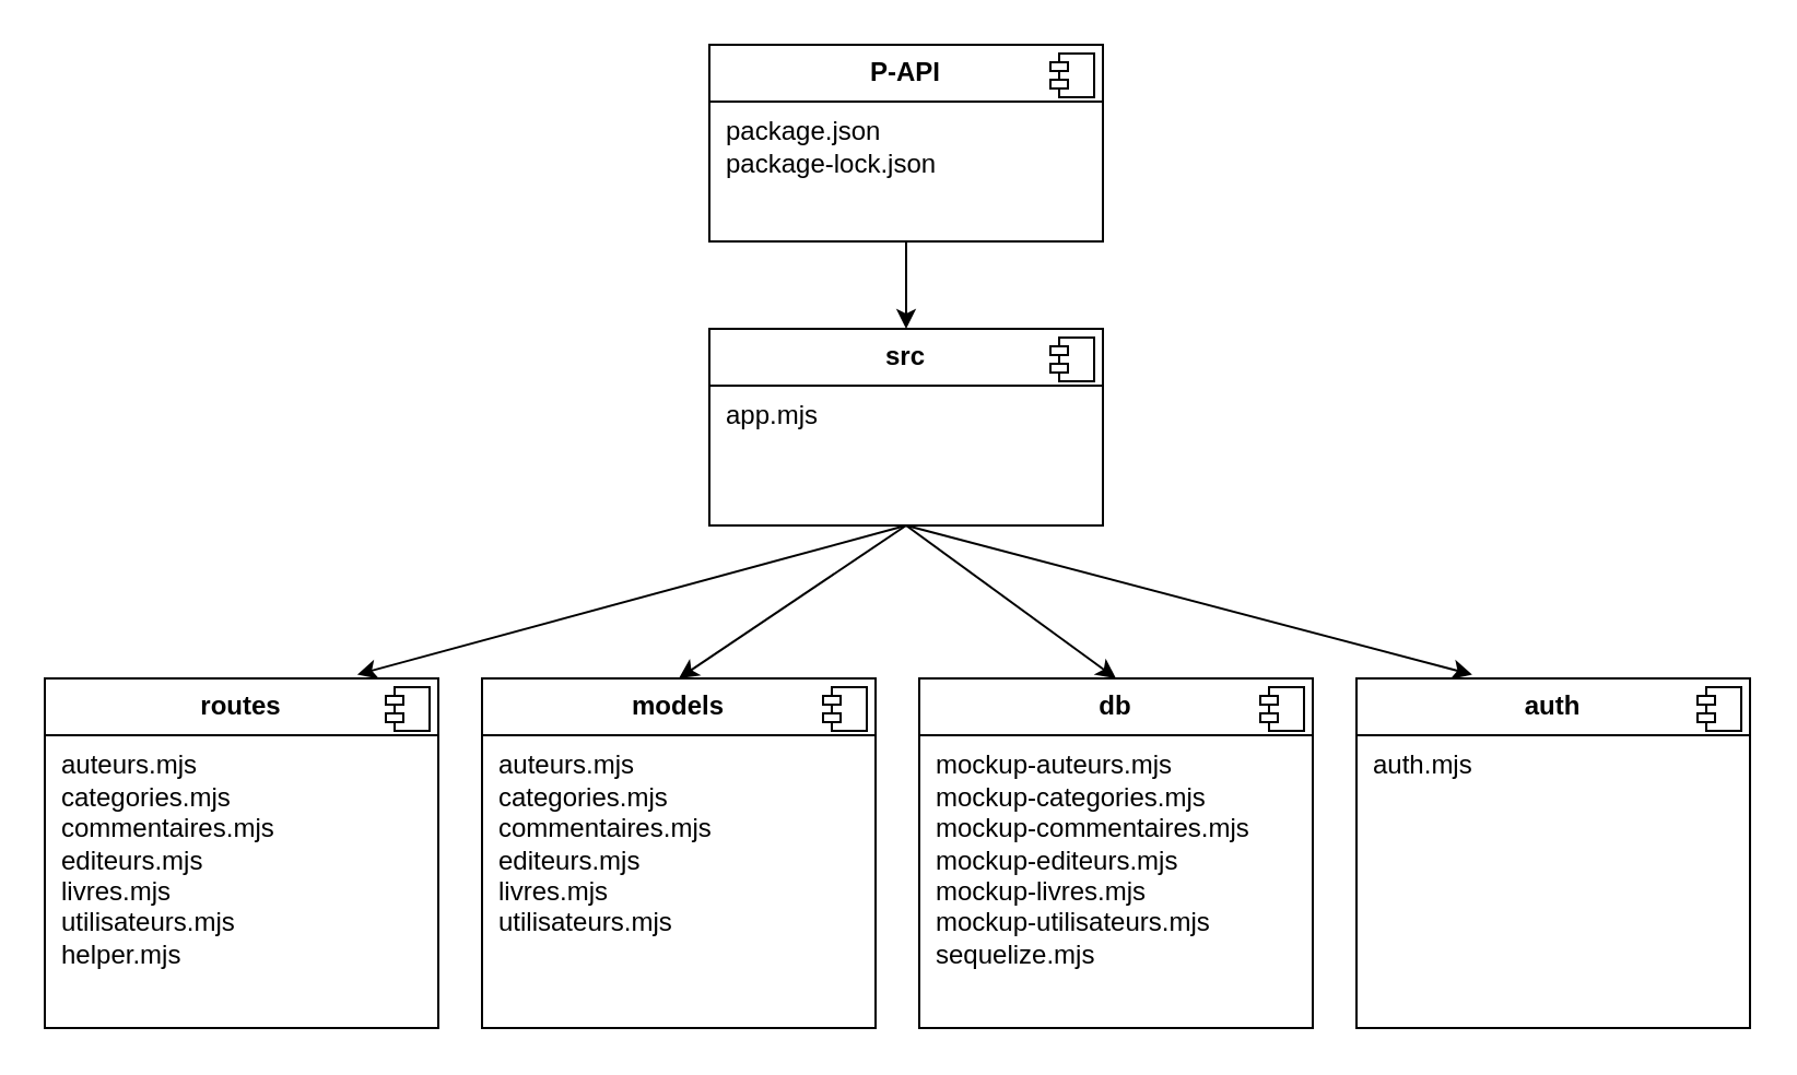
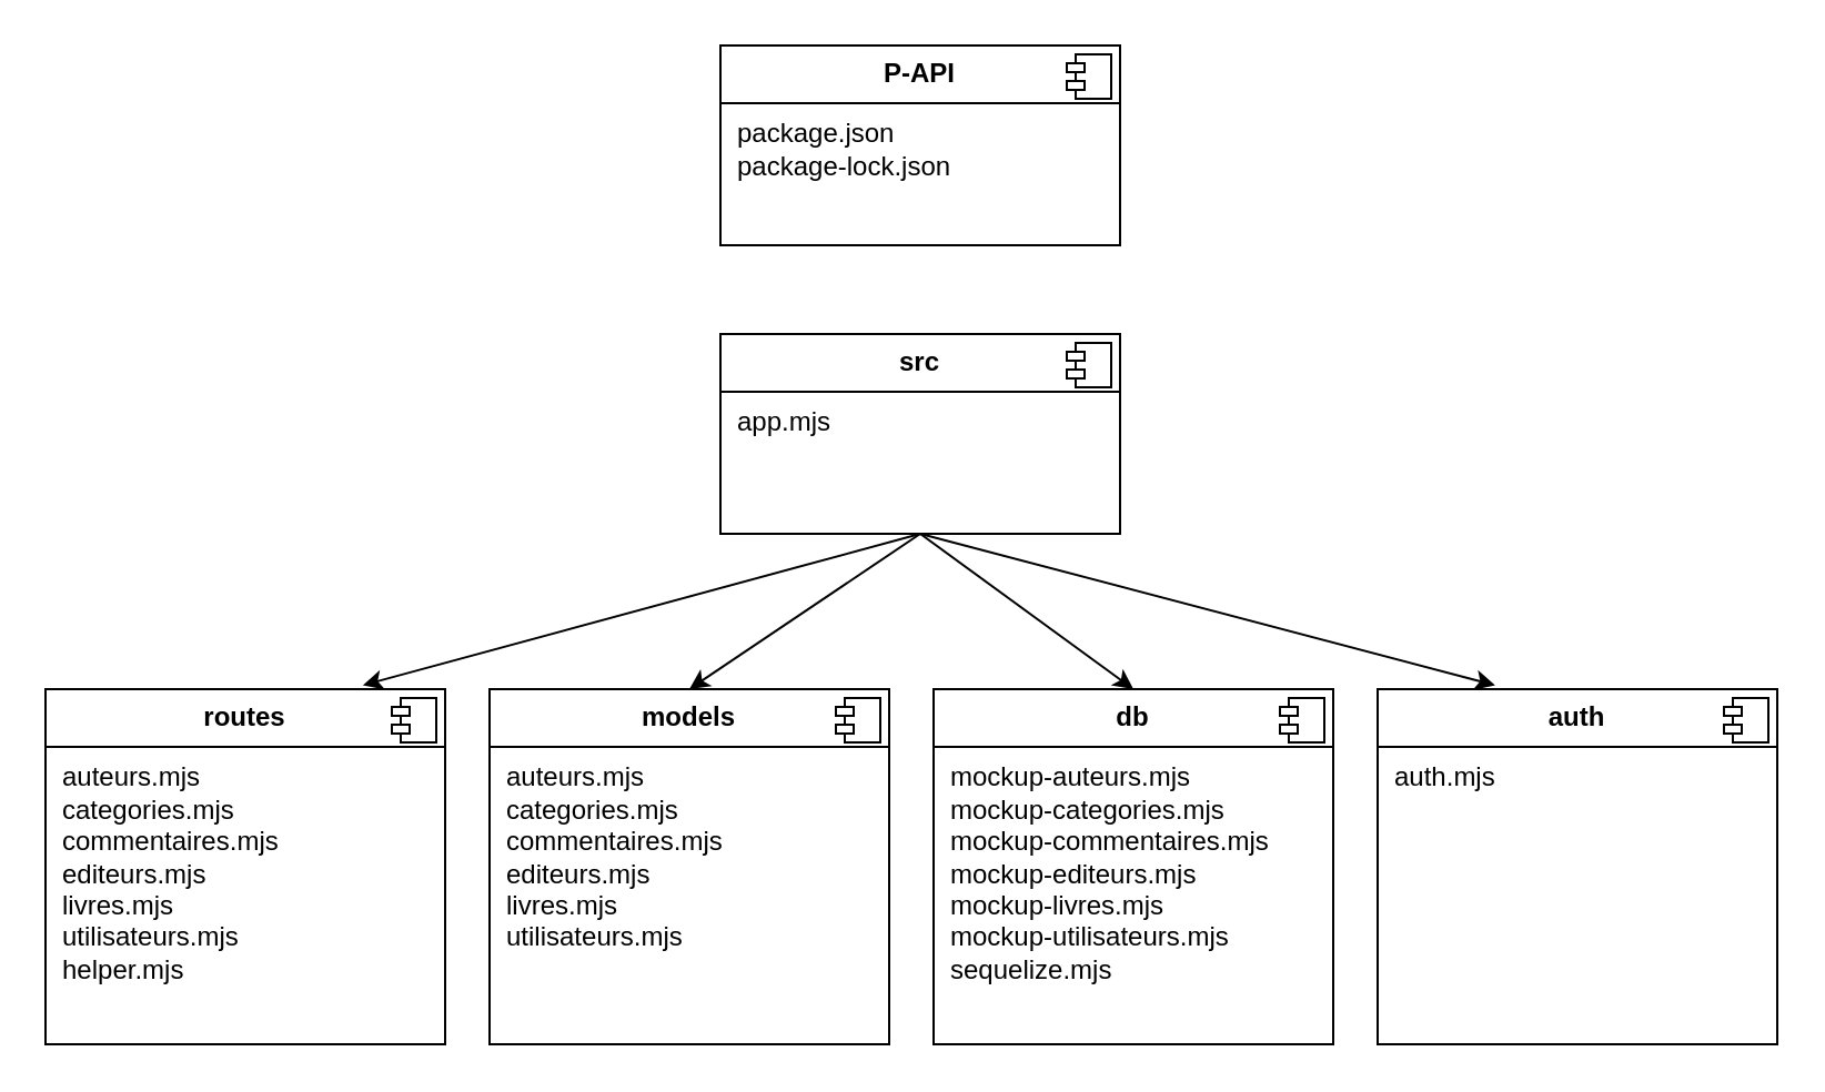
  <mxCell id="0" />
  <mxCell id="1" parent="0" />
- <mxCell id="2" style="edgeStyle=none;rounded=0;orthogonalLoop=1;jettySize=auto;html=1;exitX=0.5;exitY=1;exitDx=0;exitDy=0;" parent="1" source="3" target="13" edge="1"><mxGeometry relative="1" as="geometry" /></mxCell>
  <mxCell id="3" value="&lt;p style=&quot;margin:0px;margin-top:6px;text-align:center;&quot;&gt;&lt;b&gt;P-API&lt;/b&gt;&lt;/p&gt;&lt;hr size=&quot;1&quot; style=&quot;border-style:solid;&quot;&gt;&lt;p style=&quot;margin:0px;margin-left:8px;&quot;&gt;package.json&lt;/p&gt;&lt;p style=&quot;margin:0px;margin-left:8px;&quot;&gt;package-lock.json&lt;/p&gt;" style="align=left;overflow=fill;html=1;dropTarget=0;whiteSpace=wrap;" parent="1" vertex="1"><mxGeometry x="324" y="20" width="180" height="90" as="geometry" /></mxCell>
  <mxCell id="4" value="" style="shape=component;jettyWidth=8;jettyHeight=4;" parent="3" vertex="1"><mxGeometry x="1" width="20" height="20" relative="1" as="geometry"><mxPoint x="-24" y="4" as="offset" /></mxGeometry></mxCell>
  <mxCell id="5" value="&lt;p style=&quot;margin:0px;margin-top:6px;text-align:center;&quot;&gt;&lt;b&gt;auth&lt;/b&gt;&lt;/p&gt;&lt;hr size=&quot;1&quot; style=&quot;border-style:solid;&quot;&gt;&lt;p style=&quot;margin:0px;margin-left:8px;&quot;&gt;auth.mjs&lt;/p&gt;" style="align=left;overflow=fill;html=1;dropTarget=0;whiteSpace=wrap;" parent="1" vertex="1"><mxGeometry x="620" y="310" width="180" height="160" as="geometry" /></mxCell>
  <mxCell id="6" value="" style="shape=component;jettyWidth=8;jettyHeight=4;" parent="5" vertex="1"><mxGeometry x="1" width="20" height="20" relative="1" as="geometry"><mxPoint x="-24" y="4" as="offset" /></mxGeometry></mxCell>
  <mxCell id="7" value="&lt;p style=&quot;margin:0px;margin-top:6px;text-align:center;&quot;&gt;&lt;b&gt;models&lt;/b&gt;&lt;/p&gt;&lt;hr size=&quot;1&quot; style=&quot;border-style:solid;&quot;&gt;&lt;p style=&quot;margin:0px;margin-left:8px;&quot;&gt;auteurs.mjs&lt;/p&gt;&lt;p style=&quot;margin:0px;margin-left:8px;&quot;&gt;categories.mjs&lt;/p&gt;&lt;p style=&quot;margin:0px;margin-left:8px;&quot;&gt;commentaires.mjs&lt;/p&gt;&lt;p style=&quot;margin:0px;margin-left:8px;&quot;&gt;editeurs.mjs&lt;br&gt;livres.mjs&lt;/p&gt;&lt;p style=&quot;margin:0px;margin-left:8px;&quot;&gt;utilisateurs.mjs&lt;/p&gt;" style="align=left;overflow=fill;html=1;dropTarget=0;whiteSpace=wrap;" parent="1" vertex="1"><mxGeometry x="220" y="310" width="180" height="160" as="geometry" /></mxCell>
  <mxCell id="8" value="" style="shape=component;jettyWidth=8;jettyHeight=4;" parent="7" vertex="1"><mxGeometry x="1" width="20" height="20" relative="1" as="geometry"><mxPoint x="-24" y="4" as="offset" /></mxGeometry></mxCell>
  <mxCell id="9" value="&lt;p style=&quot;margin:0px;margin-top:6px;text-align:center;&quot;&gt;&lt;b&gt;routes&lt;/b&gt;&lt;/p&gt;&lt;hr size=&quot;1&quot; style=&quot;border-style:solid;&quot;&gt;&lt;p style=&quot;margin:0px;margin-left:8px;&quot;&gt;auteurs.mjs&lt;/p&gt;&lt;p style=&quot;margin:0px;margin-left:8px;&quot;&gt;categories.mjs&lt;/p&gt;&lt;p style=&quot;margin:0px;margin-left:8px;&quot;&gt;commentaires.mjs&lt;br&gt;editeurs.mjs&lt;/p&gt;&lt;p style=&quot;margin:0px;margin-left:8px;&quot;&gt;&lt;span style=&quot;background-color: initial;&quot;&gt;livres.mjs&lt;/span&gt;&lt;br&gt;&lt;/p&gt;&lt;p style=&quot;margin:0px;margin-left:8px;&quot;&gt;utilisateurs.mjs&lt;/p&gt;&lt;p style=&quot;margin: 0px 0px 0px 8px;&quot;&gt;helper.mjs&lt;/p&gt;&lt;div&gt;&lt;br&gt;&lt;/div&gt;" style="align=left;overflow=fill;html=1;dropTarget=0;whiteSpace=wrap;" parent="1" vertex="1"><mxGeometry x="20" y="310" width="180" height="160" as="geometry" /></mxCell>
  <mxCell id="10" value="" style="shape=component;jettyWidth=8;jettyHeight=4;" parent="9" vertex="1"><mxGeometry x="1" width="20" height="20" relative="1" as="geometry"><mxPoint x="-24" y="4" as="offset" /></mxGeometry></mxCell>
  <mxCell id="11" style="edgeStyle=none;rounded=0;orthogonalLoop=1;jettySize=auto;html=1;exitX=0.5;exitY=1;exitDx=0;exitDy=0;entryX=0.5;entryY=0;entryDx=0;entryDy=0;" parent="1" source="13" target="7" edge="1"><mxGeometry relative="1" as="geometry" /></mxCell>
  <mxCell id="12" style="edgeStyle=none;rounded=0;orthogonalLoop=1;jettySize=auto;html=1;exitX=0.5;exitY=1;exitDx=0;exitDy=0;entryX=0.5;entryY=0;entryDx=0;entryDy=0;" parent="1" source="13" target="15" edge="1"><mxGeometry relative="1" as="geometry" /></mxCell>
  <mxCell id="13" value="&lt;p style=&quot;margin:0px;margin-top:6px;text-align:center;&quot;&gt;&lt;b&gt;src&lt;/b&gt;&lt;/p&gt;&lt;hr size=&quot;1&quot; style=&quot;border-style:solid;&quot;&gt;&lt;p style=&quot;margin:0px;margin-left:8px;&quot;&gt;app.mjs&lt;br&gt;&lt;/p&gt;" style="align=left;overflow=fill;html=1;dropTarget=0;whiteSpace=wrap;" parent="1" vertex="1"><mxGeometry x="324" y="150" width="180" height="90" as="geometry" /></mxCell>
  <mxCell id="14" value="" style="shape=component;jettyWidth=8;jettyHeight=4;" parent="13" vertex="1"><mxGeometry x="1" width="20" height="20" relative="1" as="geometry"><mxPoint x="-24" y="4" as="offset" /></mxGeometry></mxCell>
  <mxCell id="15" value="&lt;p style=&quot;margin:0px;margin-top:6px;text-align:center;&quot;&gt;&lt;b&gt;db&lt;/b&gt;&lt;/p&gt;&lt;hr size=&quot;1&quot; style=&quot;border-style:solid;&quot;&gt;&lt;p style=&quot;margin:0px;margin-left:8px;&quot;&gt;mockup-auteurs.mjs&lt;/p&gt;&lt;p style=&quot;margin:0px;margin-left:8px;&quot;&gt;mockup-categories.mjs&lt;/p&gt;&lt;p style=&quot;margin:0px;margin-left:8px;&quot;&gt;mockup-commentaires.mjs&lt;/p&gt;&lt;p style=&quot;margin:0px;margin-left:8px;&quot;&gt;mockup-editeurs.mjs&lt;/p&gt;&lt;p style=&quot;margin:0px;margin-left:8px;&quot;&gt;mockup-livres.mjs&lt;/p&gt;&lt;p style=&quot;margin:0px;margin-left:8px;&quot;&gt;mockup-utilisateurs.mjs&lt;/p&gt;&lt;p style=&quot;margin:0px;margin-left:8px;&quot;&gt;sequelize.mjs&lt;/p&gt;" style="align=left;overflow=fill;html=1;dropTarget=0;whiteSpace=wrap;" parent="1" vertex="1"><mxGeometry x="420" y="310" width="180" height="160" as="geometry" /></mxCell>
  <mxCell id="16" value="" style="shape=component;jettyWidth=8;jettyHeight=4;" parent="15" vertex="1"><mxGeometry x="1" width="20" height="20" relative="1" as="geometry"><mxPoint x="-24" y="4" as="offset" /></mxGeometry></mxCell>
  <mxCell id="17" style="edgeStyle=none;rounded=0;orthogonalLoop=1;jettySize=auto;html=1;exitX=0.5;exitY=1;exitDx=0;exitDy=0;entryX=0.794;entryY=-0.011;entryDx=0;entryDy=0;entryPerimeter=0;" parent="1" source="13" target="9" edge="1"><mxGeometry relative="1" as="geometry" /></mxCell>
  <mxCell id="18" style="edgeStyle=none;rounded=0;orthogonalLoop=1;jettySize=auto;html=1;exitX=0.5;exitY=1;exitDx=0;exitDy=0;entryX=0.294;entryY=-0.011;entryDx=0;entryDy=0;entryPerimeter=0;" parent="1" source="13" target="5" edge="1"><mxGeometry relative="1" as="geometry" /></mxCell>
